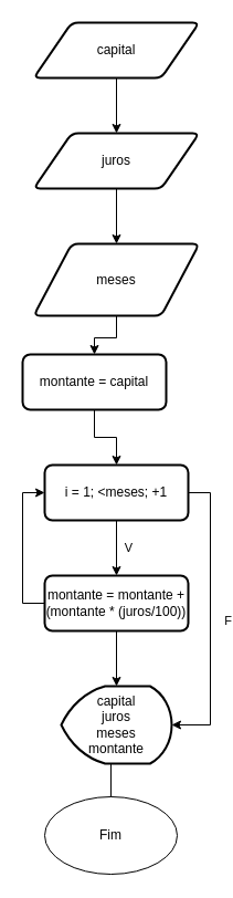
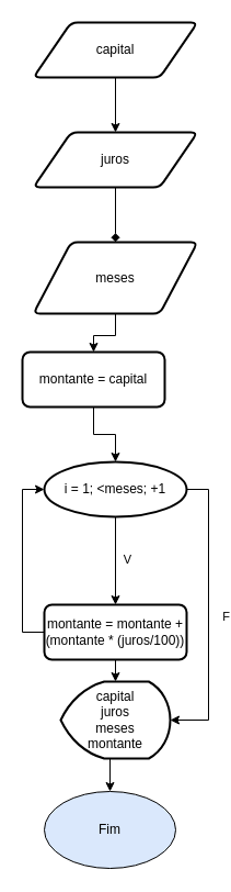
  <mxCell id="0" />
  <mxCell id="1" parent="0" />
- <mxCell id="2" value="Fim" style="ellipse;whiteSpace=wrap;html=1;" vertex="1" parent="1"><mxGeometry x="40" y="720" width="120" height="70" as="geometry" /></mxCell>
+ <mxCell id="2" value="Fim" style="ellipse;whiteSpace=wrap;html=1;fillColor=#dae8fc;" vertex="1" parent="1"><mxGeometry x="40" y="720" width="120" height="70" as="geometry" /></mxCell>
  <mxCell id="3" style="edgeStyle=orthogonalEdgeStyle;rounded=0;orthogonalLoop=1;jettySize=auto;html=1;exitX=0.5;exitY=1;exitDx=0;exitDy=0;entryX=0.5;entryY=0;entryDx=0;entryDy=0;" edge="1" parent="1" source="4" target="6"><mxGeometry relative="1" as="geometry" /></mxCell>
  <mxCell id="4" value="capital" style="shape=parallelogram;html=1;strokeWidth=2;perimeter=parallelogramPerimeter;whiteSpace=wrap;rounded=1;arcSize=12;size=0.23;" vertex="1" parent="1"><mxGeometry x="30" y="20" width="150" height="50" as="geometry" /></mxCell>
- <mxCell id="5" style="edgeStyle=orthogonalEdgeStyle;rounded=0;orthogonalLoop=1;jettySize=auto;html=1;exitX=0.5;exitY=1;exitDx=0;exitDy=0;entryX=0.5;entryY=0;entryDx=0;entryDy=0;" edge="1" parent="1" source="6" target="8"><mxGeometry relative="1" as="geometry" /></mxCell>
+ <mxCell id="5" style="edgeStyle=orthogonalEdgeStyle;rounded=0;orthogonalLoop=1;jettySize=auto;html=1;exitX=0.5;exitY=1;exitDx=0;exitDy=0;entryX=0.5;entryY=0;entryDx=0;entryDy=0;endArrow=diamond;" edge="1" parent="1" source="6" target="8"><mxGeometry relative="1" as="geometry" /></mxCell>
  <mxCell id="6" value="juros" style="shape=parallelogram;html=1;strokeWidth=2;perimeter=parallelogramPerimeter;whiteSpace=wrap;rounded=1;arcSize=12;size=0.23;" vertex="1" parent="1"><mxGeometry x="30" y="120" width="150" height="50" as="geometry" /></mxCell>
  <mxCell id="7" style="edgeStyle=orthogonalEdgeStyle;rounded=0;orthogonalLoop=1;jettySize=auto;html=1;exitX=0.5;exitY=1;exitDx=0;exitDy=0;entryX=0.5;entryY=0;entryDx=0;entryDy=0;" edge="1" parent="1" source="8" target="10"><mxGeometry relative="1" as="geometry" /></mxCell>
  <mxCell id="8" value="meses" style="shape=parallelogram;html=1;strokeWidth=2;perimeter=parallelogramPerimeter;whiteSpace=wrap;rounded=1;arcSize=12;size=0.23;" vertex="1" parent="1"><mxGeometry x="30" y="220" width="150" height="65" as="geometry" /></mxCell>
  <mxCell id="9" style="edgeStyle=orthogonalEdgeStyle;rounded=0;orthogonalLoop=1;jettySize=auto;html=1;exitX=0.5;exitY=1;exitDx=0;exitDy=0;entryX=0.5;entryY=0;entryDx=0;entryDy=0;" edge="1" parent="1" source="10" target="13"><mxGeometry relative="1" as="geometry" /></mxCell>
  <mxCell id="10" value="montante = capital" style="rounded=1;whiteSpace=wrap;html=1;absoluteArcSize=1;arcSize=14;strokeWidth=2;" vertex="1" parent="1"><mxGeometry x="20" y="320" width="130" height="50" as="geometry" /></mxCell>
  <mxCell id="11" style="edgeStyle=orthogonalEdgeStyle;rounded=0;orthogonalLoop=1;jettySize=auto;html=1;exitX=0.5;exitY=1;exitDx=0;exitDy=0;entryX=0.5;entryY=0;entryDx=0;entryDy=0;" edge="1" parent="1" source="13" target="15"><mxGeometry relative="1" as="geometry" /></mxCell>
  <mxCell id="12" value="V" style="edgeLabel;html=1;align=center;verticalAlign=middle;resizable=0;points=[];" vertex="1" connectable="0" parent="11"><mxGeometry x="-0.04" y="2" relative="1" as="geometry"><mxPoint x="8" as="offset" /></mxGeometry></mxCell>
- <mxCell id="13" value="i = 1; &amp;lt;meses; +1" style="rounded=1;whiteSpace=wrap;html=1;absoluteArcSize=1;arcSize=14;strokeWidth=2;" vertex="1" parent="1"><mxGeometry x="40" y="420" width="130" height="50" as="geometry" /></mxCell>
+ <mxCell id="13" value="i = 1; &amp;lt;meses; +1" style="ellipse;whiteSpace=wrap;html=1;absoluteArcSize=1;arcSize=14;strokeWidth=2;" vertex="1" parent="1"><mxGeometry x="40" y="420" width="130" height="50" as="geometry" /></mxCell>
  <mxCell id="14" style="edgeStyle=orthogonalEdgeStyle;rounded=0;orthogonalLoop=1;jettySize=auto;html=1;exitX=0;exitY=0.5;exitDx=0;exitDy=0;entryX=0;entryY=0.5;entryDx=0;entryDy=0;" edge="1" parent="1" source="15" target="13"><mxGeometry relative="1" as="geometry" /></mxCell>
- <mxCell id="15" value="montante = montante + (montante * (juros/100))" style="rounded=1;whiteSpace=wrap;html=1;absoluteArcSize=1;arcSize=14;strokeWidth=2;" vertex="1" parent="1"><mxGeometry x="40" y="520" width="130" height="50" as="geometry" /></mxCell>
- <mxCell id="16" style="edgeStyle=orthogonalEdgeStyle;rounded=0;orthogonalLoop=1;jettySize=auto;html=1;exitX=0.5;exitY=1;exitDx=0;exitDy=0;exitPerimeter=0;entryX=0.5;entryY=0;entryDx=0;entryDy=0;endArrow=none;" edge="1" parent="1" source="17" target="2"><mxGeometry relative="1" as="geometry" /></mxCell>
+ <mxCell id="15" value="montante = montante + (montante * (juros/100))" style="rounded=1;whiteSpace=wrap;html=1;absoluteArcSize=1;arcSize=14;strokeWidth=2;" vertex="1" parent="1"><mxGeometry x="40" y="550" width="130" height="50" as="geometry" /></mxCell>
+ <mxCell id="16" style="edgeStyle=orthogonalEdgeStyle;rounded=0;orthogonalLoop=1;jettySize=auto;html=1;exitX=0.5;exitY=1;exitDx=0;exitDy=0;exitPerimeter=0;entryX=0.5;entryY=0;entryDx=0;entryDy=0;" edge="1" parent="1" source="17" target="2"><mxGeometry relative="1" as="geometry" /></mxCell>
  <mxCell id="17" value="capital&lt;div&gt;juros&lt;/div&gt;&lt;div&gt;meses&lt;/div&gt;&lt;div&gt;montante&lt;/div&gt;" style="strokeWidth=2;html=1;shape=mxgraph.flowchart.display;whiteSpace=wrap;" vertex="1" parent="1"><mxGeometry x="55" y="620" width="100" height="70" as="geometry" /></mxCell>
  <mxCell id="18" style="edgeStyle=orthogonalEdgeStyle;rounded=0;orthogonalLoop=1;jettySize=auto;html=1;exitX=1;exitY=0.5;exitDx=0;exitDy=0;entryX=1;entryY=0.5;entryDx=0;entryDy=0;entryPerimeter=0;" edge="1" parent="1" source="13" target="17"><mxGeometry relative="1" as="geometry" /></mxCell>
  <mxCell id="19" value="F" style="edgeLabel;html=1;align=center;verticalAlign=middle;resizable=0;points=[];" vertex="1" connectable="0" parent="18"><mxGeometry x="-0.23" y="4" relative="1" as="geometry"><mxPoint x="11" y="33" as="offset" /></mxGeometry></mxCell>
  <mxCell id="20" style="edgeStyle=orthogonalEdgeStyle;rounded=0;orthogonalLoop=1;jettySize=auto;html=1;exitX=0.5;exitY=1;exitDx=0;exitDy=0;entryX=0.5;entryY=0;entryDx=0;entryDy=0;entryPerimeter=0;" edge="1" parent="1" source="15" target="17"><mxGeometry relative="1" as="geometry" /></mxCell>
